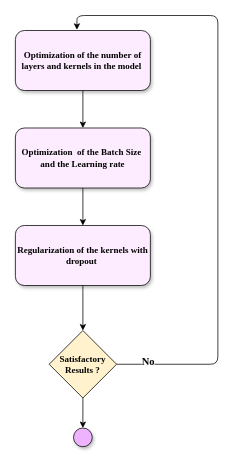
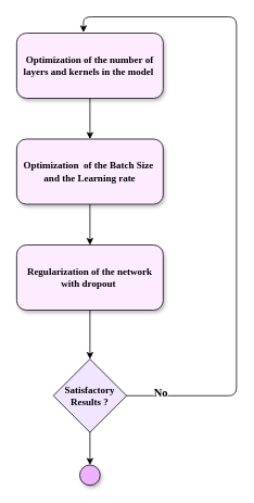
  <mxCell id="0" />
  <mxCell id="1" parent="0" />
  <mxCell id="2" value="&lt;font face=&quot;Times New Roman&quot;&gt;&lt;b&gt;Optimization of the number of layers and kernels in the model&amp;nbsp;&lt;/b&gt;&lt;/font&gt;" style="rounded=1;whiteSpace=wrap;html=1;shadow=1;fillColor=#FDEBFF;" vertex="1" parent="1"><mxGeometry x="20" y="40" width="180" height="80" as="geometry" /></mxCell>
  <mxCell id="3" value="&lt;font face=&quot;Times New Roman&quot;&gt;&lt;b&gt;Optimization&amp;nbsp; of the Batch Size&amp;nbsp;&lt;br&gt;and the Learning rate&lt;/b&gt;&lt;br&gt;&lt;/font&gt;" style="rounded=1;whiteSpace=wrap;html=1;shadow=1;fillColor=#FDEBFF;" vertex="1" parent="1"><mxGeometry x="20" y="170" width="180" height="80" as="geometry" /></mxCell>
- <mxCell id="4" value="&lt;font face=&quot;Times New Roman&quot;&gt;&lt;b&gt;Regularization of the kernels with dropout&amp;nbsp;&lt;/b&gt;&lt;/font&gt;" style="rounded=1;whiteSpace=wrap;html=1;shadow=1;fillColor=#FDEBFF;" vertex="1" parent="1"><mxGeometry x="20" y="300" width="180" height="80" as="geometry" /></mxCell>
+ <mxCell id="4" value="&lt;font face=&quot;Times New Roman&quot;&gt;&lt;b&gt;Regularization of the network with dropout&amp;nbsp;&lt;/b&gt;&lt;/font&gt;" style="rounded=1;whiteSpace=wrap;html=1;shadow=1;fillColor=#FDEBFF;" vertex="1" parent="1"><mxGeometry x="20" y="300" width="180" height="80" as="geometry" /></mxCell>
  <mxCell id="5" value="" style="endArrow=classic;html=1;exitX=0.5;exitY=1;exitDx=0;exitDy=0;" edge="1" parent="1" source="2" target="3"><mxGeometry width="50" height="50" relative="1" as="geometry"><mxPoint x="160" y="260" as="sourcePoint" /><mxPoint x="210" y="210" as="targetPoint" /></mxGeometry></mxCell>
  <mxCell id="6" value="" style="endArrow=classic;html=1;exitX=0.5;exitY=1;exitDx=0;exitDy=0;" edge="1" parent="1" source="3" target="4"><mxGeometry width="50" height="50" relative="1" as="geometry"><mxPoint x="160" y="260" as="sourcePoint" /><mxPoint x="210" y="210" as="targetPoint" /></mxGeometry></mxCell>
- <mxCell id="7" value="&lt;b&gt;&lt;font face=&quot;Times New Roman&quot;&gt;Satisfactory Results ?&lt;/font&gt;&lt;/b&gt;" style="rhombus;whiteSpace=wrap;html=1;shadow=0;fillColor=#fff2cc;" vertex="1" parent="1"><mxGeometry x="65" y="440" width="90" height="90" as="geometry" /></mxCell>
+ <mxCell id="7" value="&lt;b&gt;&lt;font face=&quot;Times New Roman&quot;&gt;Satisfactory Results ?&lt;/font&gt;&lt;/b&gt;" style="rhombus;whiteSpace=wrap;html=1;shadow=0;fillColor=#F1E6FF;" vertex="1" parent="1"><mxGeometry x="65" y="440" width="90" height="90" as="geometry" /></mxCell>
  <mxCell id="8" value="" style="endArrow=classic;html=1;exitX=0.5;exitY=1;exitDx=0;exitDy=0;" edge="1" parent="1" source="4"><mxGeometry width="50" height="50" relative="1" as="geometry"><mxPoint x="120" y="279" as="sourcePoint" /><mxPoint x="110" y="440" as="targetPoint" /></mxGeometry></mxCell>
  <mxCell id="9" value="" style="ellipse;whiteSpace=wrap;html=1;aspect=fixed;shadow=1;fillColor=#EDB3FF;" vertex="1" parent="1"><mxGeometry x="97.5" y="570" width="25" height="25" as="geometry" /></mxCell>
  <mxCell id="10" value="" style="endArrow=classic;html=1;exitX=0.5;exitY=1;exitDx=0;exitDy=0;" edge="1" parent="1" source="7"><mxGeometry width="50" height="50" relative="1" as="geometry"><mxPoint x="160" y="460" as="sourcePoint" /><mxPoint x="110" y="570" as="targetPoint" /></mxGeometry></mxCell>
  <mxCell id="11" value="" style="endArrow=classic;html=1;exitX=1;exitY=0.5;exitDx=0;exitDy=0;entryX=0.456;entryY=-0.012;entryDx=0;entryDy=0;entryPerimeter=0;" edge="1" parent="1" source="7" target="2"><mxGeometry width="50" height="50" relative="1" as="geometry"><mxPoint x="160" y="340" as="sourcePoint" /><mxPoint x="100" y="20" as="targetPoint" /><Array as="points"><mxPoint x="290" y="485" /><mxPoint x="290" y="20" /><mxPoint x="102" y="20" /></Array></mxGeometry></mxCell>
  <mxCell id="12" value="&lt;font style=&quot;font-size: 14px&quot; face=&quot;Times New Roman&quot;&gt;&lt;b&gt;No&lt;/b&gt;&lt;/font&gt;" style="edgeLabel;html=1;align=center;verticalAlign=middle;resizable=0;points=[];" vertex="1" connectable="0" parent="11"><mxGeometry x="-0.898" y="3" relative="1" as="geometry"><mxPoint as="offset" /></mxGeometry></mxCell>
